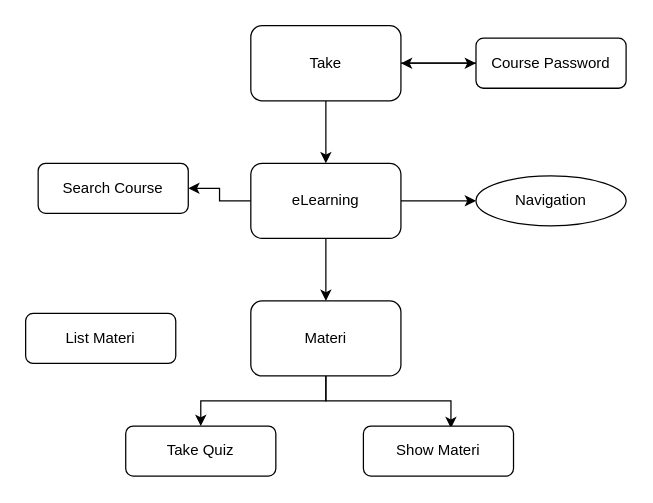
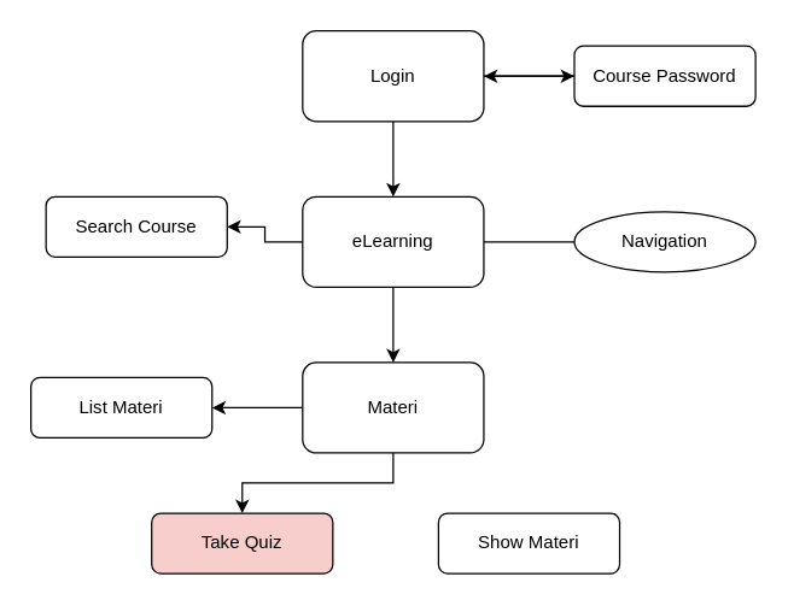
  <mxCell id="0" />
  <mxCell id="1" parent="0" />
  <mxCell id="2" style="edgeStyle=orthogonalEdgeStyle;rounded=0;orthogonalLoop=1;jettySize=auto;html=1;entryX=0;entryY=0.5;entryDx=0;entryDy=0;" edge="1" parent="1" source="4" target="6"><mxGeometry relative="1" as="geometry" /></mxCell>
  <mxCell id="3" style="edgeStyle=orthogonalEdgeStyle;rounded=0;orthogonalLoop=1;jettySize=auto;html=1;entryX=0.5;entryY=0;entryDx=0;entryDy=0;" edge="1" parent="1" source="4" target="10"><mxGeometry relative="1" as="geometry" /></mxCell>
- <mxCell id="4" value="Take" style="rounded=1;whiteSpace=wrap;html=1;" vertex="1" parent="1"><mxGeometry x="200" y="20" width="120" height="60" as="geometry" /></mxCell>
+ <mxCell id="4" value="Login" style="rounded=1;whiteSpace=wrap;html=1;" vertex="1" parent="1"><mxGeometry x="200" y="20" width="120" height="60" as="geometry" /></mxCell>
  <mxCell id="5" style="edgeStyle=orthogonalEdgeStyle;rounded=0;orthogonalLoop=1;jettySize=auto;html=1;entryX=1;entryY=0.5;entryDx=0;entryDy=0;" edge="1" parent="1" source="6" target="4"><mxGeometry relative="1" as="geometry" /></mxCell>
  <mxCell id="6" value="Course Password" style="rounded=1;whiteSpace=wrap;html=1;" vertex="1" parent="1"><mxGeometry x="380" y="30" width="120" height="40" as="geometry" /></mxCell>
- <mxCell id="7" style="edgeStyle=orthogonalEdgeStyle;rounded=0;orthogonalLoop=1;jettySize=auto;html=1;entryX=0;entryY=0.5;entryDx=0;entryDy=0;" edge="1" parent="1" source="10" target="11"><mxGeometry relative="1" as="geometry" /></mxCell>
+ <mxCell id="7" style="edgeStyle=orthogonalEdgeStyle;rounded=0;orthogonalLoop=1;jettySize=auto;html=1;entryX=0;entryY=0.5;entryDx=0;entryDy=0;endArrow=none;" edge="1" parent="1" source="10" target="11"><mxGeometry relative="1" as="geometry" /></mxCell>
  <mxCell id="8" style="edgeStyle=orthogonalEdgeStyle;rounded=0;orthogonalLoop=1;jettySize=auto;html=1;entryX=1;entryY=0.5;entryDx=0;entryDy=0;" edge="1" parent="1" source="10" target="12"><mxGeometry relative="1" as="geometry" /></mxCell>
  <mxCell id="9" style="edgeStyle=orthogonalEdgeStyle;rounded=0;orthogonalLoop=1;jettySize=auto;html=1;entryX=0.5;entryY=0;entryDx=0;entryDy=0;" edge="1" parent="1" source="10" target="16"><mxGeometry relative="1" as="geometry" /></mxCell>
  <mxCell id="10" value="eLearning" style="rounded=1;whiteSpace=wrap;html=1;" vertex="1" parent="1"><mxGeometry x="200" y="130" width="120" height="60" as="geometry" /></mxCell>
  <mxCell id="11" value="Navigation" style="ellipse;whiteSpace=wrap;html=1;" vertex="1" parent="1"><mxGeometry x="380" y="140" width="120" height="40" as="geometry" /></mxCell>
  <mxCell id="12" value="Search Course" style="rounded=1;whiteSpace=wrap;html=1;" vertex="1" parent="1"><mxGeometry x="30" y="130" width="120" height="40" as="geometry" /></mxCell>
+ <mxCell id="13" style="edgeStyle=orthogonalEdgeStyle;rounded=0;orthogonalLoop=1;jettySize=auto;html=1;entryX=1;entryY=0.5;entryDx=0;entryDy=0;" edge="1" parent="1" source="16" target="17"><mxGeometry relative="1" as="geometry" /></mxCell>
  <mxCell id="14" style="edgeStyle=orthogonalEdgeStyle;rounded=0;orthogonalLoop=1;jettySize=auto;html=1;" edge="1" parent="1" source="16" target="18"><mxGeometry relative="1" as="geometry" /></mxCell>
- <mxCell id="15" style="edgeStyle=orthogonalEdgeStyle;rounded=0;orthogonalLoop=1;jettySize=auto;html=1;entryX=0.583;entryY=0.043;entryDx=0;entryDy=0;entryPerimeter=0;" edge="1" parent="1" source="16" target="19"><mxGeometry relative="1" as="geometry" /></mxCell>
  <mxCell id="16" value="Materi" style="rounded=1;whiteSpace=wrap;html=1;" vertex="1" parent="1"><mxGeometry x="200" y="240" width="120" height="60" as="geometry" /></mxCell>
  <mxCell id="17" value="List Materi" style="rounded=1;whiteSpace=wrap;html=1;" vertex="1" parent="1"><mxGeometry x="20" y="250" width="120" height="40" as="geometry" /></mxCell>
- <mxCell id="18" value="Take Quiz" style="rounded=1;whiteSpace=wrap;html=1;" vertex="1" parent="1"><mxGeometry x="100" y="340" width="120" height="40" as="geometry" /></mxCell>
+ <mxCell id="18" value="Take Quiz" style="rounded=1;whiteSpace=wrap;html=1;fillColor=#f8cecc;" vertex="1" parent="1"><mxGeometry x="100" y="340" width="120" height="40" as="geometry" /></mxCell>
  <mxCell id="19" value="Show Materi" style="rounded=1;whiteSpace=wrap;html=1;" vertex="1" parent="1"><mxGeometry x="290" y="340" width="120" height="40" as="geometry" /></mxCell>
